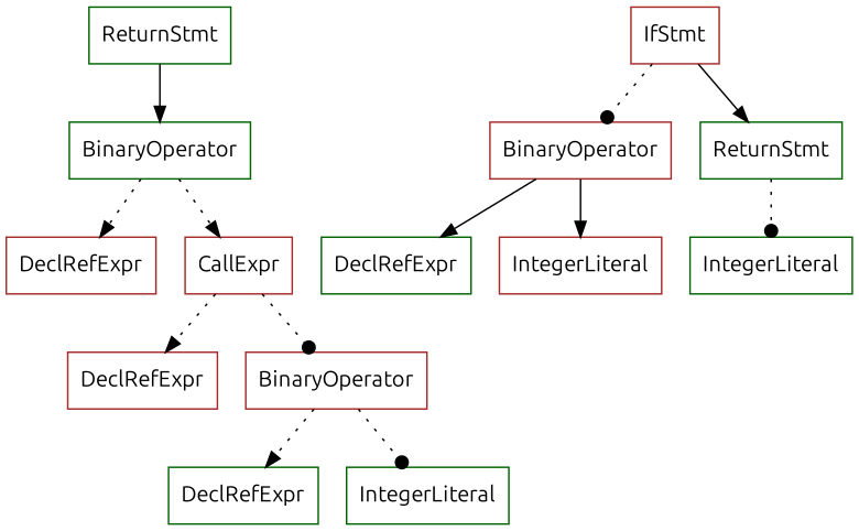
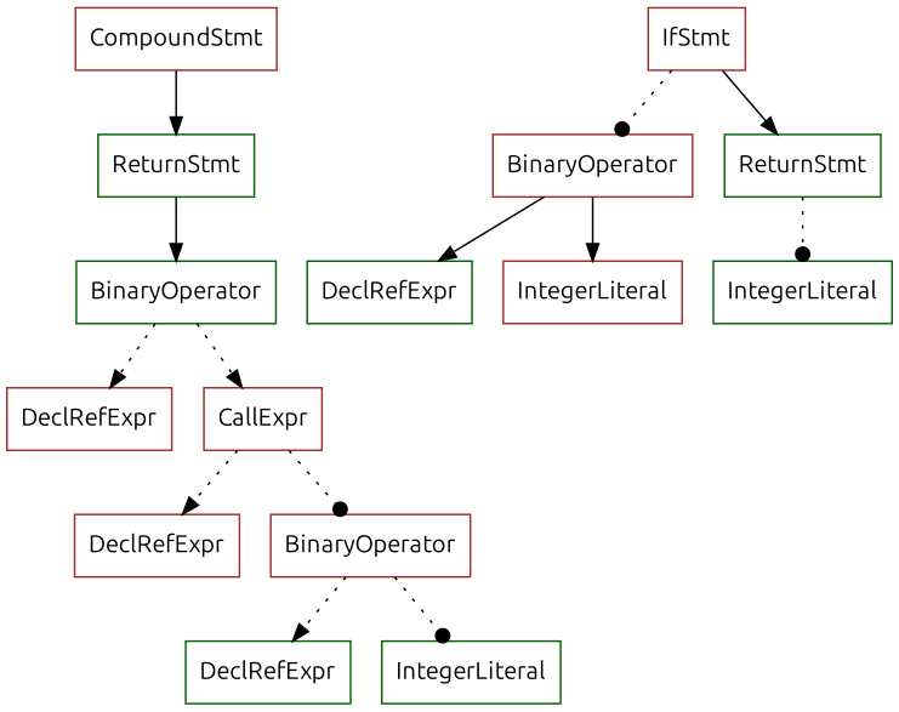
  digraph {
    fontname=Ubuntu
    node [color=brown fontname=Ubuntu shape=record]
    edge [arrowhead=normal fontname=Ubuntu style=dotted]
+   n1 [label="{CompoundStmt}"]
    n2 [color=darkgreen label="{ReturnStmt}"]
    n3 [label="{IfStmt}"]
    n4 [label="{BinaryOperator}"]
    n5 [color=darkgreen label="{ReturnStmt}"]
    n6 [color=darkgreen label="{BinaryOperator}"]
    n7 [color=darkgreen label="{DeclRefExpr}"]
    n8 [label="{IntegerLiteral}"]
    n9 [color=darkgreen label="{IntegerLiteral}"]
    n10 [label="{DeclRefExpr}"]
    n11 [label="{CallExpr}"]
    n12 [label="{DeclRefExpr}"]
    n13 [label="{BinaryOperator}"]
    n14 [color=darkgreen label="{DeclRefExpr}"]
    n15 [color=darkgreen label="{IntegerLiteral}"]
+   n1 -> n2 [style=solid]
    n2 -> n6 [style=solid]
    n3 -> n4 [arrowhead=dot]
    n3 -> n5 [style=solid]
    n4 -> n7 [style=solid]
    n4 -> n8 [style=solid]
    n5 -> n9 [arrowhead=dot]
    n6 -> n10
    n6 -> n11
    n11 -> n12
    n11 -> n13 [arrowhead=dot]
    n13 -> n14
    n13 -> n15 [arrowhead=dot]
  }
